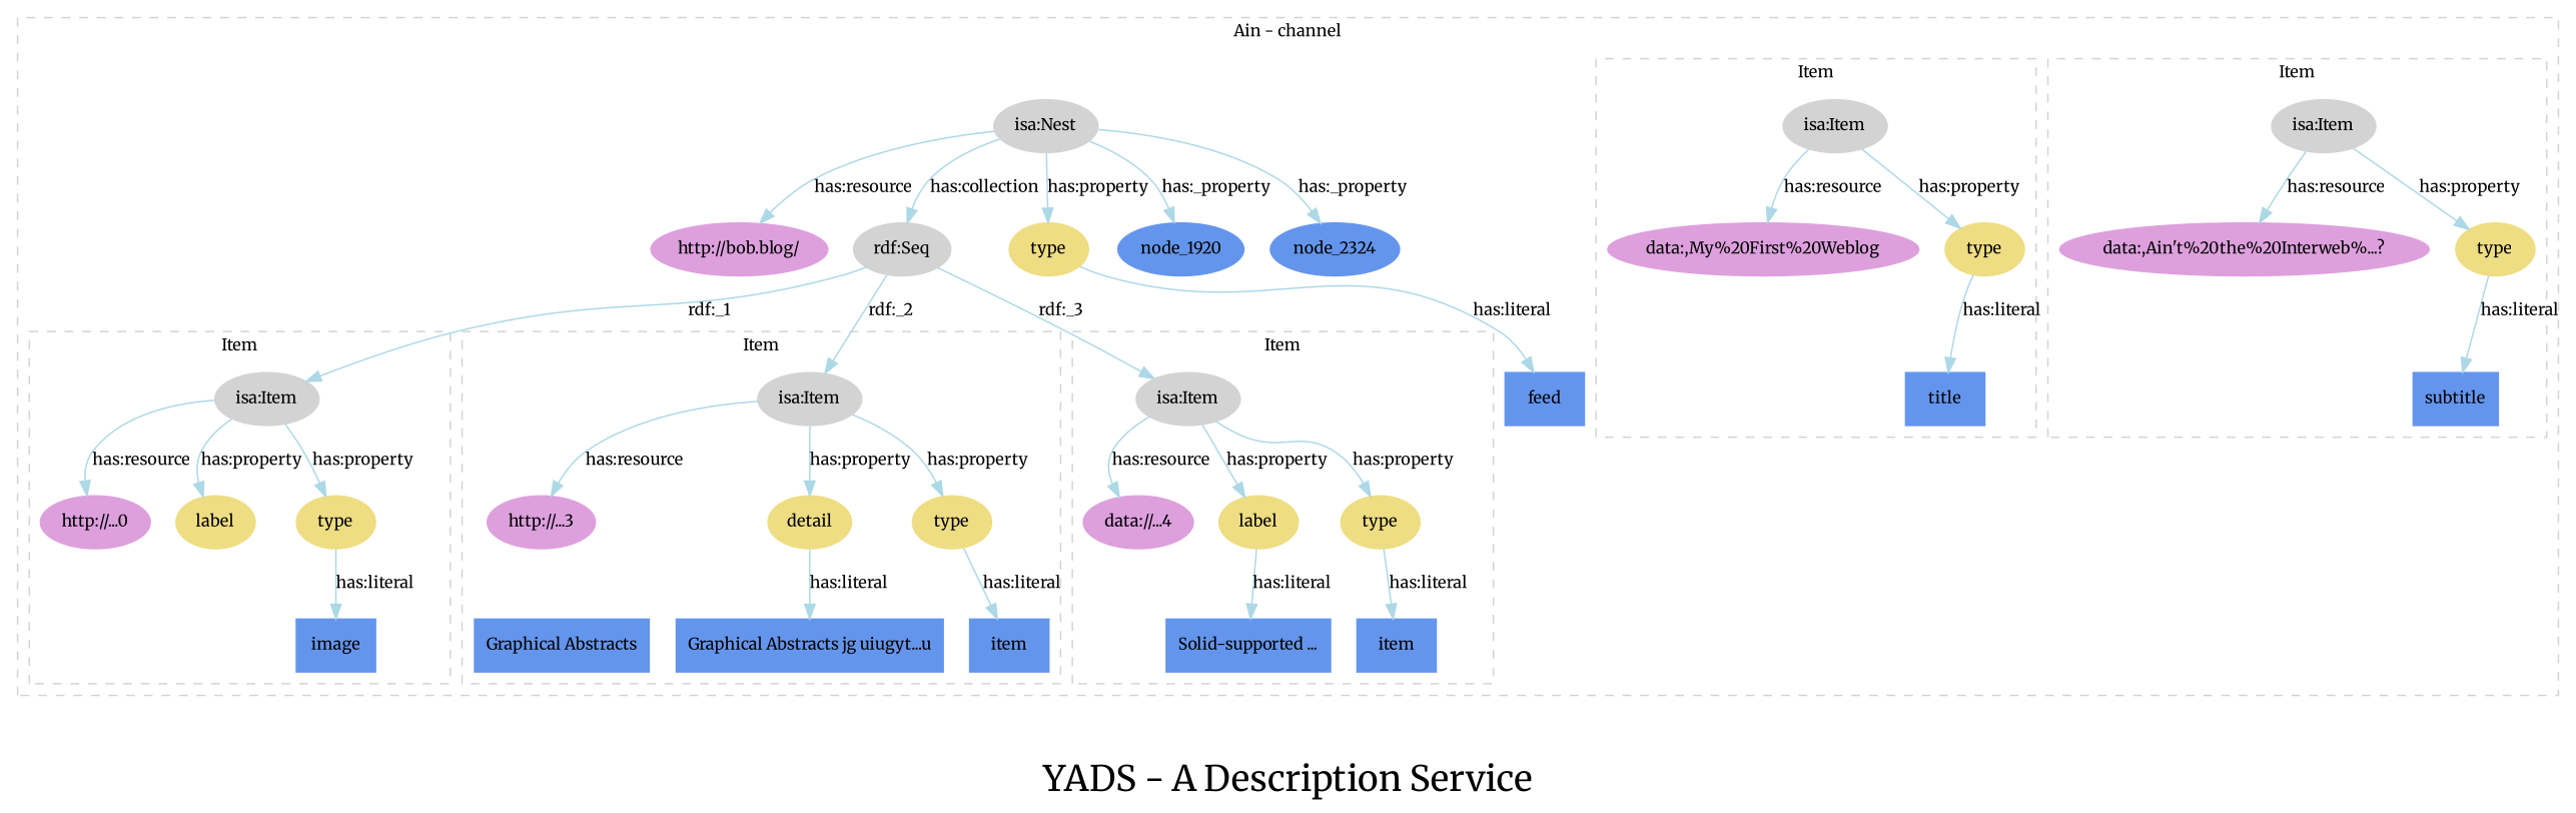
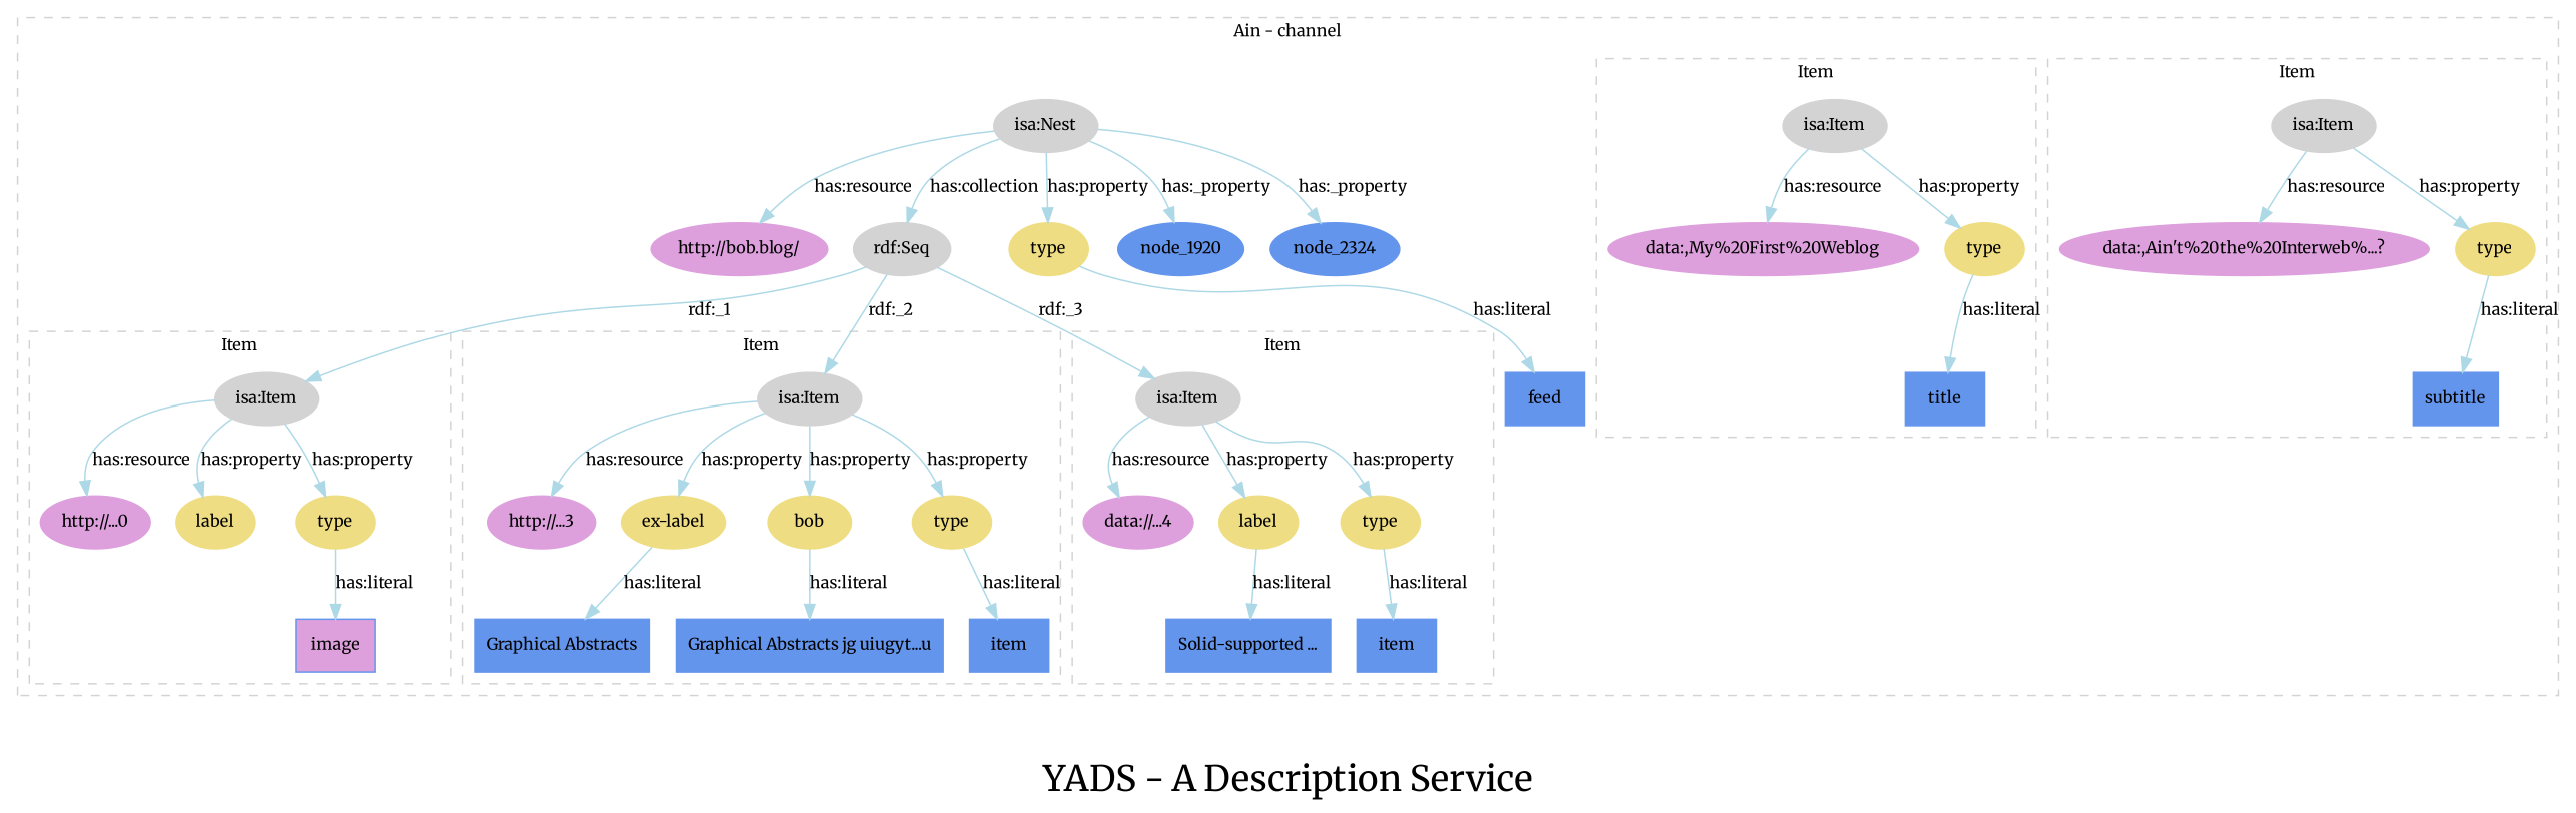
  digraph {
    fontname=Merriweather
    fontsize=24
    label="YADS - A Description Service"
    rankdir=TB
    node [color=cornflowerblue fontcolor=black fontname=Merriweather fontsize=11 style=filled]
    edge [color=lightblue fontcolor=black fontname=Merriweather fontsize=11 style=filled]
    n1 [color=lightgrey label="isa:Item"]
    n2 [color=plum label="http://...0"]
    n3 [color=lightgoldenrod label=label]
    n4 [color=lightgoldenrod label=type]
-   n5 [label=image shape=box]
+   n5 [label=image shape=box fillcolor=plum]
    n6 [color=lightgrey label="isa:Item"]
    "data:,Ain't%20the%20Interweb%...?" [color=plum]
    n8 [color=lightgoldenrod label=type]
    n9 [label=subtitle shape=box]
    n10 [color=lightgrey label="isa:Item"]
    "http://...3" [color=plum]
-   n13 [color=lightgoldenrod label=detail]
+   n12 [color=lightgoldenrod label="ex-label"]
+   n13 [color=lightgoldenrod label=bob]
    n14 [color=lightgoldenrod label=type]
    n15 [label="Graphical Abstracts" shape=box]
    n16 [label="Graphical Abstracts jg uiugyt...u" shape=box]
    n17 [label=item shape=box]
    n18 [color=lightgrey label="isa:Item"]
    n19 [color=plum label="data://...4"]
    n20 [color=lightgoldenrod label=label]
    n21 [color=lightgoldenrod label=type]
    n22 [label="Solid-supported ..." shape=box]
    n23 [label=item shape=box]
    n24 [color=lightgrey label="isa:Item"]
    "data:,My%20First%20Weblog" [color=plum]
    n26 [color=lightgoldenrod label=type]
    n27 [label=title shape=box]
    n28 [color=lightgrey label="isa:Nest"]
    "http://bob.blog/" [color=plum]
    n30 [color=lightgrey label="rdf:Seq"]
    n31 [color=lightgoldenrod label=type]
    node_1920
    node_2324
    n34 [label=feed shape=box]
    subgraph cluster_1 {
      color=lightgrey
      fontcolor=black
      fontsize=11
      label="Ain - channel"
      style=dashed
      n28
      "http://bob.blog/"
      n30
      n31
      node_1920
      node_2324
      n34
      subgraph cluster_2 {
        color=lightgrey
        fontcolor=black
        fontsize=11
        label=Item
        style=dashed
        n1
        n2
        n3
        n4
        n5
      }
      subgraph cluster_3 {
        color=lightgrey
        fontcolor=black
        fontsize=11
        label=Item
        style=dashed
        n6
        "data:,Ain't%20the%20Interweb%...?"
        n8
        n9
      }
      subgraph cluster_4 {
        color=lightgrey
        fontcolor=black
        fontsize=11
        label=Item
        style=dashed
        n10
        "http://...3"
+       n12
        n13
        n14
        n15
        n16
        n17
      }
      subgraph cluster_5 {
        color=lightgrey
        fontcolor=black
        fontsize=11
        label=Item
        style=dashed
        n18
        n19
        n20
        n21
        n22
        n23
      }
      subgraph cluster_6 {
        color=lightgrey
        fontcolor=black
        fontsize=11
        label=Item
        style=dashed
        n24
        "data:,My%20First%20Weblog"
        n26
        n27
      }
    }
    n1 -> n2 [label="has:resource"]
    n1 -> n3 [label="has:property"]
    n1 -> n4 [label="has:property"]
    n4 -> n5 [label="has:literal" shape=box]
    n6 -> "data:,Ain't%20the%20Interweb%...?" [label="has:resource"]
    n6 -> n8 [label="has:property"]
    n8 -> n9 [label="has:literal" shape=box]
    n10 -> "http://...3" [label="has:resource"]
+   n10 -> n12 [label="has:property"]
    n10 -> n13 [label="has:property"]
    n10 -> n14 [label="has:property"]
+   n12 -> n15 [label="has:literal" shape=box]
    n13 -> n16 [label="has:literal" shape=box]
    n14 -> n17 [label="has:literal" shape=box]
    n18 -> n19 [label="has:resource"]
    n18 -> n20 [label="has:property"]
    n18 -> n21 [label="has:property"]
    n20 -> n22 [label="has:literal" shape=box]
    n21 -> n23 [label="has:literal" shape=box]
    n24 -> "data:,My%20First%20Weblog" [label="has:resource"]
    n24 -> n26 [label="has:property"]
    n26 -> n27 [label="has:literal" shape=box]
    n28 -> "http://bob.blog/" [label="has:resource"]
    n28 -> n30 [label="has:collection"]
    n28 -> n31 [label="has:property"]
    n28 -> node_1920 [label="has:_property"]
    n28 -> node_2324 [label="has:_property"]
    n30 -> n1 [label="rdf:_1"]
    n30 -> n10 [label="rdf:_2"]
    n30 -> n18 [label="rdf:_3"]
    n31 -> n34 [label="has:literal" shape=box]
  }
